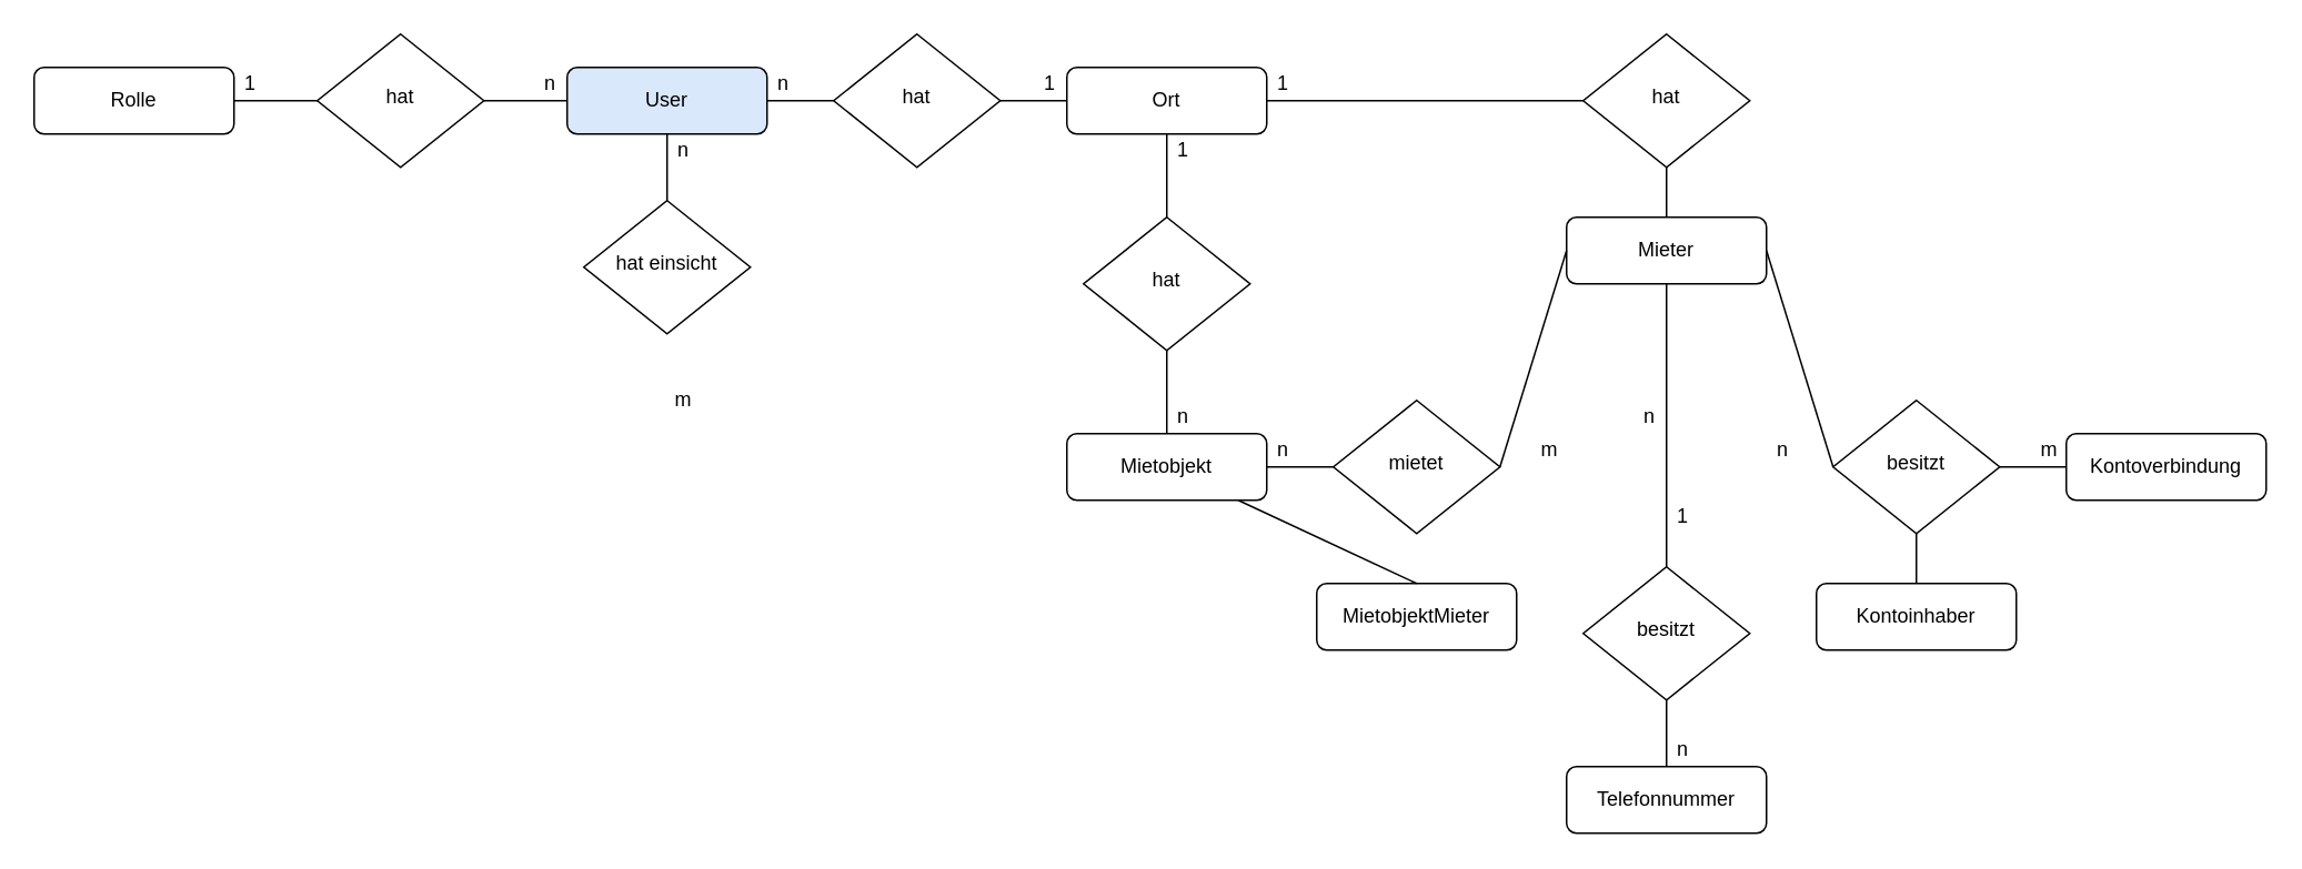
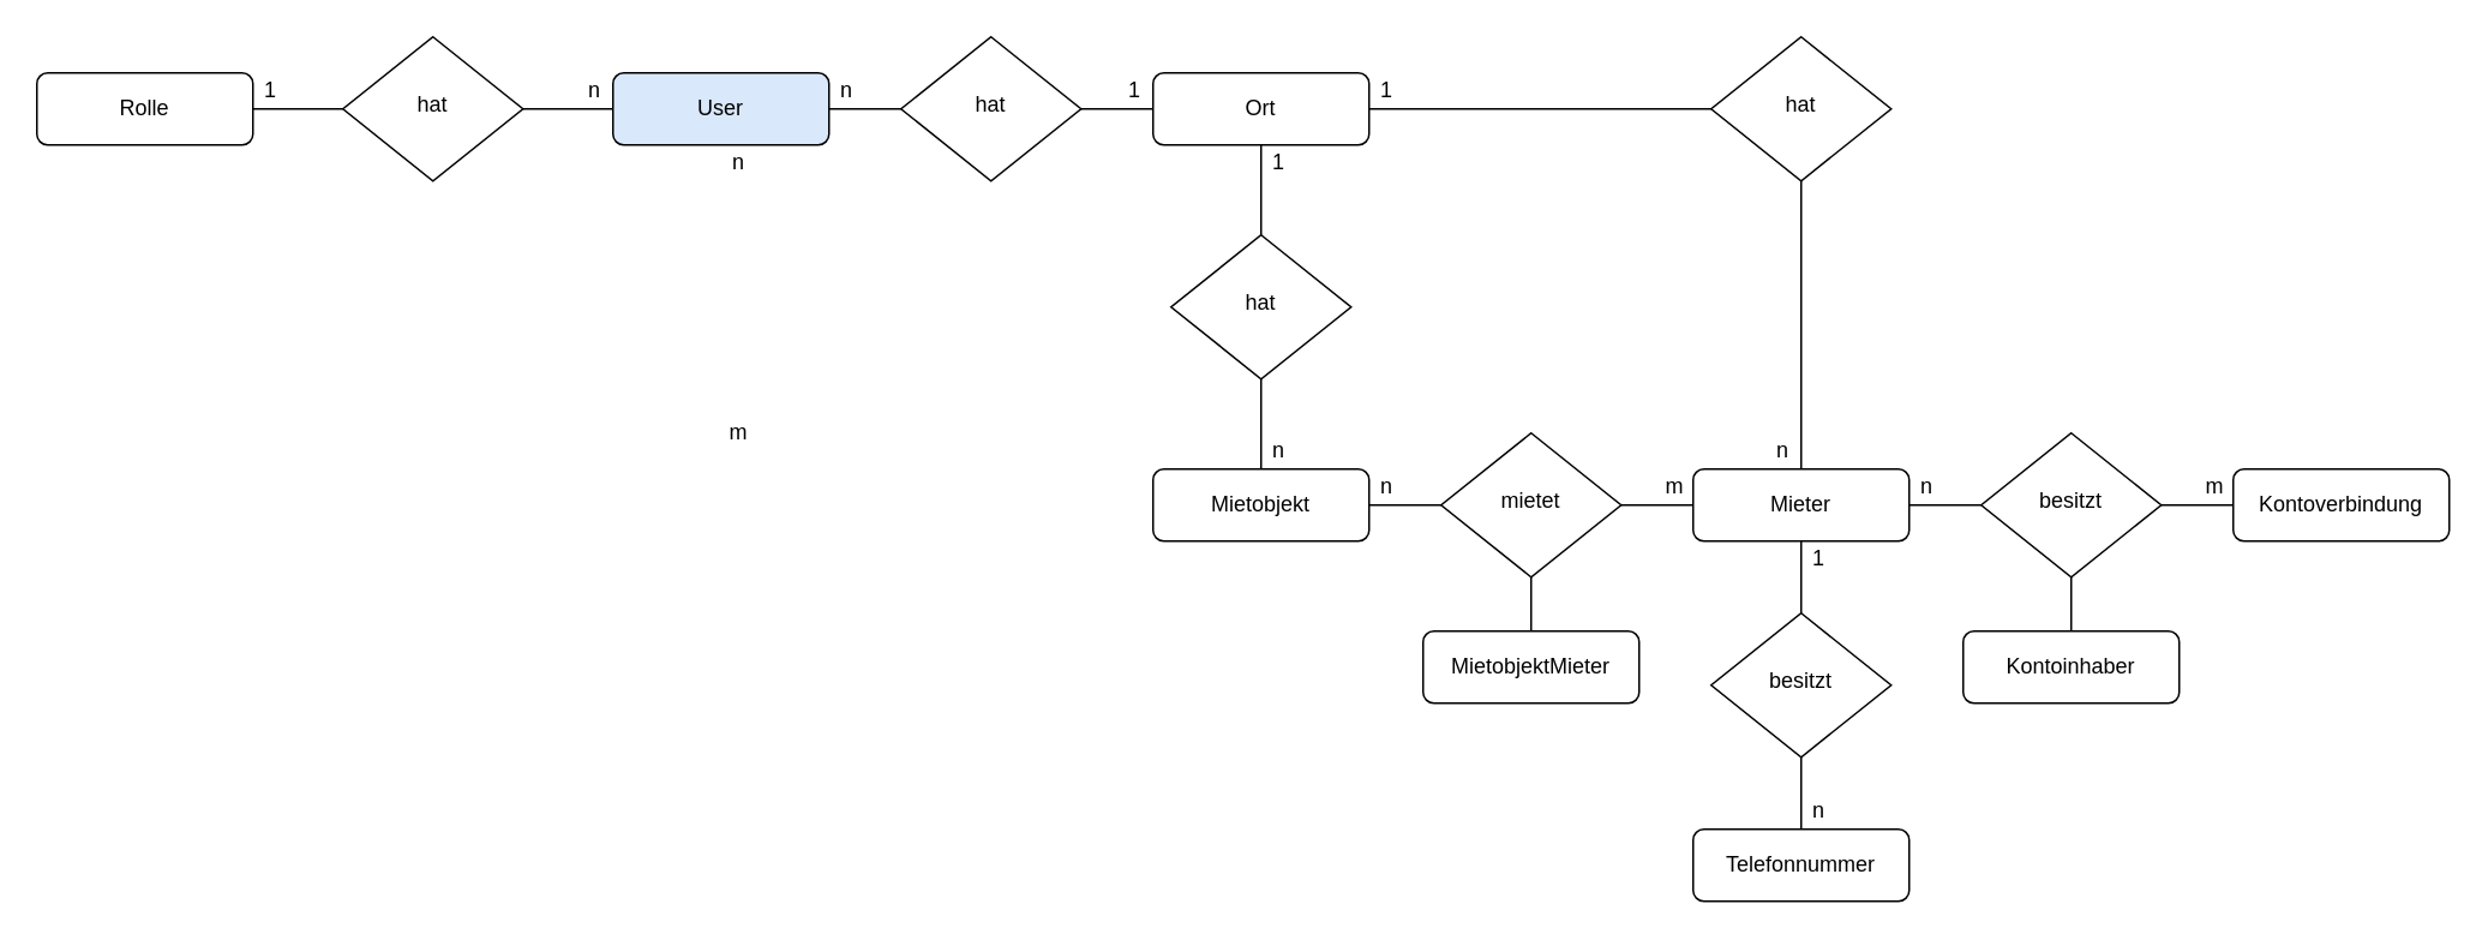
  <mxCell id="0" />
  <mxCell id="1" parent="0" />
  <mxCell id="2" value="Mietobjekt" style="rounded=1;whiteSpace=wrap;html=1;fontSize=12;glass=0;strokeWidth=1;shadow=0;" parent="1" vertex="1"><mxGeometry x="640" y="260" width="120" height="40" as="geometry" /></mxCell>
  <mxCell id="3" value="hat" style="rhombus;whiteSpace=wrap;html=1;shadow=0;fontFamily=Helvetica;fontSize=12;align=center;strokeWidth=1;spacing=6;spacingTop=-4;" parent="1" vertex="1"><mxGeometry x="650" y="130" width="100" height="80" as="geometry" /></mxCell>
  <mxCell id="4" value="Ort" style="rounded=1;whiteSpace=wrap;html=1;fontSize=12;glass=0;strokeWidth=1;shadow=0;" parent="1" vertex="1"><mxGeometry x="640" y="40" width="120" height="40" as="geometry" /></mxCell>
- <mxCell id="5" value="Mieter" style="rounded=1;whiteSpace=wrap;html=1;fontSize=12;glass=0;strokeWidth=1;shadow=0;" parent="1" vertex="1"><mxGeometry x="940" y="130" width="120" height="40" as="geometry" /></mxCell>
+ <mxCell id="5" value="Mieter" style="rounded=1;whiteSpace=wrap;html=1;fontSize=12;glass=0;strokeWidth=1;shadow=0;" parent="1" vertex="1"><mxGeometry x="940" y="260" width="120" height="40" as="geometry" /></mxCell>
  <mxCell id="6" value="User" style="rounded=1;whiteSpace=wrap;html=1;fontSize=12;glass=0;strokeWidth=1;shadow=0;fillColor=#dae8fc;" parent="1" vertex="1"><mxGeometry x="340" y="40" width="120" height="40" as="geometry" /></mxCell>
  <mxCell id="7" value="Kontoinhaber" style="rounded=1;whiteSpace=wrap;html=1;fontSize=12;glass=0;strokeWidth=1;shadow=0;" parent="1" vertex="1"><mxGeometry x="1090" y="350" width="120" height="40" as="geometry" /></mxCell>
  <mxCell id="8" value="Telefonnummer" style="rounded=1;whiteSpace=wrap;html=1;fontSize=12;glass=0;strokeWidth=1;shadow=0;" parent="1" vertex="1"><mxGeometry x="940" y="460" width="120" height="40" as="geometry" /></mxCell>
  <mxCell id="9" value="MietobjektMieter" style="rounded=1;whiteSpace=wrap;html=1;fontSize=12;glass=0;strokeWidth=1;shadow=0;" parent="1" vertex="1"><mxGeometry x="790" y="350" width="120" height="40" as="geometry" /></mxCell>
  <mxCell id="10" value="Kontoverbindung" style="rounded=1;whiteSpace=wrap;html=1;fontSize=12;glass=0;strokeWidth=1;shadow=0;" parent="1" vertex="1"><mxGeometry x="1240" y="260" width="120" height="40" as="geometry" /></mxCell>
  <mxCell id="11" value="hat" style="rhombus;whiteSpace=wrap;html=1;shadow=0;fontFamily=Helvetica;fontSize=12;align=center;strokeWidth=1;spacing=6;spacingTop=-4;" parent="1" vertex="1"><mxGeometry x="500" y="20" width="100" height="80" as="geometry" /></mxCell>
  <mxCell id="12" value="" style="endArrow=none;html=1;rounded=0;exitX=0.5;exitY=1;exitDx=0;exitDy=0;entryX=0.5;entryY=0;entryDx=0;entryDy=0;" parent="1" source="4" target="3" edge="1"><mxGeometry width="50" height="50" relative="1" as="geometry"><mxPoint x="480" y="310" as="sourcePoint" /><mxPoint x="530" y="260" as="targetPoint" /></mxGeometry></mxCell>
  <mxCell id="13" value="" style="endArrow=none;html=1;rounded=0;entryX=0.5;entryY=0;entryDx=0;entryDy=0;exitX=0.5;exitY=1;exitDx=0;exitDy=0;" parent="1" source="3" target="2" edge="1"><mxGeometry width="50" height="50" relative="1" as="geometry"><mxPoint x="480" y="310" as="sourcePoint" /><mxPoint x="530" y="260" as="targetPoint" /></mxGeometry></mxCell>
  <mxCell id="14" value="" style="endArrow=none;html=1;rounded=0;exitX=0;exitY=0.5;exitDx=0;exitDy=0;entryX=1;entryY=0.5;entryDx=0;entryDy=0;" parent="1" source="4" target="11" edge="1"><mxGeometry width="50" height="50" relative="1" as="geometry"><mxPoint x="780" y="90" as="sourcePoint" /><mxPoint x="600" y="60" as="targetPoint" /></mxGeometry></mxCell>
  <mxCell id="15" value="" style="endArrow=none;html=1;rounded=0;exitX=1;exitY=0.5;exitDx=0;exitDy=0;entryX=0;entryY=0.5;entryDx=0;entryDy=0;" parent="1" source="6" target="11" edge="1"><mxGeometry width="50" height="50" relative="1" as="geometry"><mxPoint x="450" y="60" as="sourcePoint" /><mxPoint x="500" y="60" as="targetPoint" /></mxGeometry></mxCell>
  <mxCell id="16" value="mietet" style="rhombus;whiteSpace=wrap;html=1;shadow=0;fontFamily=Helvetica;fontSize=12;align=center;strokeWidth=1;spacing=6;spacingTop=-4;" parent="1" vertex="1"><mxGeometry x="800" y="240" width="100" height="80" as="geometry" /></mxCell>
  <mxCell id="17" value="" style="endArrow=none;html=1;rounded=0;entryX=1;entryY=0.5;entryDx=0;entryDy=0;exitX=0;exitY=0.5;exitDx=0;exitDy=0;" parent="1" source="16" target="2" edge="1"><mxGeometry width="50" height="50" relative="1" as="geometry"><mxPoint x="700" y="360" as="sourcePoint" /><mxPoint x="750" y="310" as="targetPoint" /></mxGeometry></mxCell>
  <mxCell id="18" value="" style="endArrow=none;html=1;rounded=0;entryX=0;entryY=0.5;entryDx=0;entryDy=0;exitX=1;exitY=0.5;exitDx=0;exitDy=0;" parent="1" source="16" target="5" edge="1"><mxGeometry width="50" height="50" relative="1" as="geometry"><mxPoint x="700" y="360" as="sourcePoint" /><mxPoint x="750" y="310" as="targetPoint" /></mxGeometry></mxCell>
- <mxCell id="19" value="hat einsicht" style="rhombus;whiteSpace=wrap;html=1;shadow=0;fontFamily=Helvetica;fontSize=12;align=center;strokeWidth=1;spacing=6;spacingTop=-4;" parent="1" vertex="1"><mxGeometry x="350" y="120" width="100" height="80" as="geometry" /></mxCell>
- <mxCell id="20" value="" style="endArrow=none;html=1;rounded=0;entryX=0.5;entryY=1;entryDx=0;entryDy=0;exitX=0.5;exitY=0;exitDx=0;exitDy=0;" parent="1" source="19" target="6" edge="1"><mxGeometry width="50" height="50" relative="1" as="geometry"><mxPoint x="460" y="120" as="sourcePoint" /><mxPoint x="400" y="30" as="targetPoint" /></mxGeometry></mxCell>
- <mxCell id="21" value="" style="endArrow=none;html=1;rounded=0;exitX=0.5;exitY=0;exitDx=0;exitDy=0;" parent="1" source="9" target="2" edge="1"><mxGeometry width="50" height="50" relative="1" as="geometry"><mxPoint x="860" y="470" as="sourcePoint" /><mxPoint x="710" y="420" as="targetPoint" /></mxGeometry></mxCell>
+ <mxCell id="21" value="" style="endArrow=none;html=1;rounded=0;exitX=0.5;exitY=0;exitDx=0;exitDy=0;entryX=0.5;entryY=1;entryDx=0;entryDy=0;" parent="1" source="9" target="16" edge="1"><mxGeometry width="50" height="50" relative="1" as="geometry"><mxPoint x="860" y="470" as="sourcePoint" /><mxPoint x="710" y="420" as="targetPoint" /></mxGeometry></mxCell>
  <mxCell id="22" value="besitzt" style="rhombus;whiteSpace=wrap;html=1;shadow=0;fontFamily=Helvetica;fontSize=12;align=center;strokeWidth=1;spacing=6;spacingTop=-4;" parent="1" vertex="1"><mxGeometry x="950" y="340" width="100" height="80" as="geometry" /></mxCell>
  <mxCell id="23" value="" style="endArrow=none;html=1;rounded=0;entryX=0.5;entryY=0;entryDx=0;entryDy=0;exitX=0.5;exitY=1;exitDx=0;exitDy=0;" parent="1" source="5" target="22" edge="1"><mxGeometry width="50" height="50" relative="1" as="geometry"><mxPoint x="460" y="300" as="sourcePoint" /><mxPoint x="490" y="290" as="targetPoint" /></mxGeometry></mxCell>
  <mxCell id="24" value="" style="endArrow=none;html=1;rounded=0;entryX=0.5;entryY=0;entryDx=0;entryDy=0;exitX=0.5;exitY=1;exitDx=0;exitDy=0;" parent="1" source="22" target="8" edge="1"><mxGeometry width="50" height="50" relative="1" as="geometry"><mxPoint x="1020" y="320" as="sourcePoint" /><mxPoint x="1020" y="350" as="targetPoint" /></mxGeometry></mxCell>
  <mxCell id="25" value="besitzt" style="rhombus;whiteSpace=wrap;html=1;shadow=0;fontFamily=Helvetica;fontSize=12;align=center;strokeWidth=1;spacing=6;spacingTop=-4;" parent="1" vertex="1"><mxGeometry x="1100" y="240" width="100" height="80" as="geometry" /></mxCell>
  <mxCell id="26" value="" style="endArrow=none;html=1;rounded=0;entryX=1;entryY=0.5;entryDx=0;entryDy=0;exitX=0;exitY=0.5;exitDx=0;exitDy=0;" parent="1" source="10" target="25" edge="1"><mxGeometry width="50" height="50" relative="1" as="geometry"><mxPoint x="1250" y="330" as="sourcePoint" /><mxPoint x="1200" y="330" as="targetPoint" /></mxGeometry></mxCell>
  <mxCell id="27" value="" style="endArrow=none;html=1;rounded=0;entryX=1;entryY=0.5;entryDx=0;entryDy=0;exitX=0;exitY=0.5;exitDx=0;exitDy=0;" parent="1" source="25" target="5" edge="1"><mxGeometry width="50" height="50" relative="1" as="geometry"><mxPoint x="1090" y="280" as="sourcePoint" /><mxPoint x="1200" y="290" as="targetPoint" /></mxGeometry></mxCell>
  <mxCell id="28" value="" style="endArrow=none;html=1;rounded=0;entryX=0.5;entryY=1;entryDx=0;entryDy=0;exitX=0.5;exitY=0;exitDx=0;exitDy=0;" parent="1" source="7" target="25" edge="1"><mxGeometry width="50" height="50" relative="1" as="geometry"><mxPoint x="1150" y="390" as="sourcePoint" /><mxPoint x="1200" y="340" as="targetPoint" /></mxGeometry></mxCell>
  <mxCell id="29" value="n" style="text;html=1;strokeColor=none;fillColor=none;align=center;verticalAlign=middle;whiteSpace=wrap;rounded=0;" parent="1" vertex="1"><mxGeometry x="1060" y="260" width="20" height="20" as="geometry" /></mxCell>
  <mxCell id="30" value="m" style="text;html=1;strokeColor=none;fillColor=none;align=center;verticalAlign=middle;whiteSpace=wrap;rounded=0;" parent="1" vertex="1"><mxGeometry x="1220" y="260" width="20" height="20" as="geometry" /></mxCell>
  <mxCell id="31" value="n" style="text;html=1;strokeColor=none;fillColor=none;align=center;verticalAlign=middle;whiteSpace=wrap;rounded=0;" parent="1" vertex="1"><mxGeometry x="1000" y="440" width="20" height="20" as="geometry" /></mxCell>
  <mxCell id="32" value="1" style="text;html=1;strokeColor=none;fillColor=none;align=center;verticalAlign=middle;whiteSpace=wrap;rounded=0;" parent="1" vertex="1"><mxGeometry x="1000" y="300" width="20" height="20" as="geometry" /></mxCell>
  <mxCell id="33" value="n" style="text;html=1;strokeColor=none;fillColor=none;align=center;verticalAlign=middle;whiteSpace=wrap;rounded=0;" parent="1" vertex="1"><mxGeometry x="760" y="260" width="20" height="20" as="geometry" /></mxCell>
  <mxCell id="34" value="m" style="text;html=1;strokeColor=none;fillColor=none;align=center;verticalAlign=middle;whiteSpace=wrap;rounded=0;" parent="1" vertex="1"><mxGeometry x="920" y="260" width="20" height="20" as="geometry" /></mxCell>
  <mxCell id="35" value="n" style="text;html=1;strokeColor=none;fillColor=none;align=center;verticalAlign=middle;whiteSpace=wrap;rounded=0;" parent="1" vertex="1"><mxGeometry x="400" y="80" width="20" height="20" as="geometry" /></mxCell>
  <mxCell id="36" value="m" style="text;html=1;strokeColor=none;fillColor=none;align=center;verticalAlign=middle;whiteSpace=wrap;rounded=0;" parent="1" vertex="1"><mxGeometry x="400" y="230" width="20" height="20" as="geometry" /></mxCell>
  <mxCell id="37" value="1" style="text;html=1;strokeColor=none;fillColor=none;align=center;verticalAlign=middle;whiteSpace=wrap;rounded=0;" parent="1" vertex="1"><mxGeometry x="700" y="80" width="20" height="20" as="geometry" /></mxCell>
  <mxCell id="38" value="n" style="text;html=1;strokeColor=none;fillColor=none;align=center;verticalAlign=middle;whiteSpace=wrap;rounded=0;" parent="1" vertex="1"><mxGeometry x="700" y="240" width="20" height="20" as="geometry" /></mxCell>
  <mxCell id="39" value="1" style="text;html=1;strokeColor=none;fillColor=none;align=center;verticalAlign=middle;whiteSpace=wrap;rounded=0;" parent="1" vertex="1"><mxGeometry x="620" y="40" width="20" height="20" as="geometry" /></mxCell>
  <mxCell id="40" value="n" style="text;html=1;strokeColor=none;fillColor=none;align=center;verticalAlign=middle;whiteSpace=wrap;rounded=0;" parent="1" vertex="1"><mxGeometry x="460" y="40" width="20" height="20" as="geometry" /></mxCell>
  <mxCell id="41" value="hat" style="rhombus;whiteSpace=wrap;html=1;shadow=0;fontFamily=Helvetica;fontSize=12;align=center;strokeWidth=1;spacing=6;spacingTop=-4;" parent="1" vertex="1"><mxGeometry x="950" y="20" width="100" height="80" as="geometry" /></mxCell>
  <mxCell id="42" value="" style="endArrow=none;html=1;rounded=0;exitX=0.5;exitY=1;exitDx=0;exitDy=0;entryX=0.5;entryY=0;entryDx=0;entryDy=0;" parent="1" source="41" target="5" edge="1"><mxGeometry width="50" height="50" relative="1" as="geometry"><mxPoint x="710" y="90" as="sourcePoint" /><mxPoint x="710" y="140" as="targetPoint" /></mxGeometry></mxCell>
  <mxCell id="43" value="" style="endArrow=none;html=1;rounded=0;exitX=1;exitY=0.5;exitDx=0;exitDy=0;entryX=0;entryY=0.5;entryDx=0;entryDy=0;" parent="1" source="4" target="41" edge="1"><mxGeometry width="50" height="50" relative="1" as="geometry"><mxPoint x="720" y="100" as="sourcePoint" /><mxPoint x="720" y="150" as="targetPoint" /></mxGeometry></mxCell>
  <mxCell id="44" value="1" style="text;html=1;strokeColor=none;fillColor=none;align=center;verticalAlign=middle;whiteSpace=wrap;rounded=0;" parent="1" vertex="1"><mxGeometry x="760" y="40" width="20" height="20" as="geometry" /></mxCell>
  <mxCell id="45" value="n" style="text;html=1;strokeColor=none;fillColor=none;align=center;verticalAlign=middle;whiteSpace=wrap;rounded=0;" parent="1" vertex="1"><mxGeometry x="980" y="240" width="20" height="20" as="geometry" /></mxCell>
  <mxCell id="46" value="hat" style="rhombus;whiteSpace=wrap;html=1;shadow=0;fontFamily=Helvetica;fontSize=12;align=center;strokeWidth=1;spacing=6;spacingTop=-4;" parent="1" vertex="1"><mxGeometry x="190" y="20" width="100" height="80" as="geometry" /></mxCell>
  <mxCell id="47" value="Rolle" style="rounded=1;whiteSpace=wrap;html=1;fontSize=12;glass=0;strokeWidth=1;shadow=0;" parent="1" vertex="1"><mxGeometry x="20" y="40" width="120" height="40" as="geometry" /></mxCell>
  <mxCell id="48" value="" style="endArrow=none;html=1;rounded=0;entryX=1;entryY=0.5;entryDx=0;entryDy=0;exitX=0;exitY=0.5;exitDx=0;exitDy=0;" parent="1" source="6" target="46" edge="1"><mxGeometry width="50" height="50" relative="1" as="geometry"><mxPoint x="410" y="130" as="sourcePoint" /><mxPoint x="410" y="90" as="targetPoint" /></mxGeometry></mxCell>
  <mxCell id="49" value="" style="endArrow=none;html=1;rounded=0;entryX=1;entryY=0.5;entryDx=0;entryDy=0;exitX=0;exitY=0.5;exitDx=0;exitDy=0;" parent="1" source="46" target="47" edge="1"><mxGeometry width="50" height="50" relative="1" as="geometry"><mxPoint x="420" y="140" as="sourcePoint" /><mxPoint x="420" y="100" as="targetPoint" /></mxGeometry></mxCell>
  <mxCell id="50" value="1" style="text;html=1;strokeColor=none;fillColor=none;align=center;verticalAlign=middle;whiteSpace=wrap;rounded=0;" parent="1" vertex="1"><mxGeometry x="140" y="40" width="20" height="20" as="geometry" /></mxCell>
  <mxCell id="51" value="n" style="text;html=1;strokeColor=none;fillColor=none;align=center;verticalAlign=middle;whiteSpace=wrap;rounded=0;" parent="1" vertex="1"><mxGeometry x="320" y="40" width="20" height="20" as="geometry" /></mxCell>
